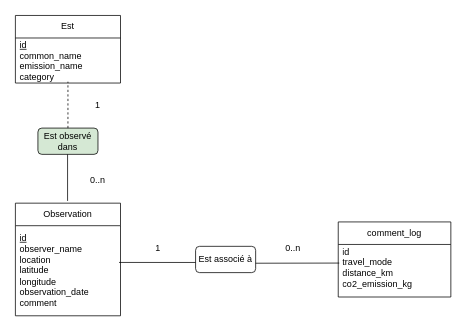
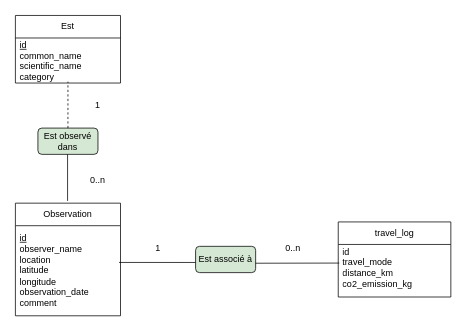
  <mxCell id="0" />
  <mxCell id="1" parent="0" />
  <mxCell id="2" value="Est" style="swimlane;fontStyle=0;childLayout=stackLayout;horizontal=1;startSize=30;horizontalStack=0;resizeParent=1;resizeParentMax=0;resizeLast=0;collapsible=1;marginBottom=0;whiteSpace=wrap;html=1;" parent="1" vertex="1"><mxGeometry x="20" y="20" width="140" height="90" as="geometry" /></mxCell>
- <mxCell id="3" value="&lt;div&gt;&lt;u&gt;id&lt;/u&gt;&lt;/div&gt;&lt;div&gt;common_name&lt;/div&gt;&lt;div&gt;emission_name&lt;/div&gt;&lt;div&gt;category&lt;/div&gt;" style="text;strokeColor=none;fillColor=none;align=left;verticalAlign=middle;spacingLeft=4;spacingRight=4;overflow=hidden;points=[[0,0.5],[1,0.5]];portConstraint=eastwest;rotatable=0;whiteSpace=wrap;html=1;" parent="2" vertex="1"><mxGeometry y="30" width="140" height="60" as="geometry" /></mxCell>
+ <mxCell id="3" value="&lt;div&gt;&lt;u&gt;id&lt;/u&gt;&lt;/div&gt;&lt;div&gt;common_name&lt;/div&gt;&lt;div&gt;scientific_name&lt;/div&gt;&lt;div&gt;category&lt;/div&gt;" style="text;strokeColor=none;fillColor=none;align=left;verticalAlign=middle;spacingLeft=4;spacingRight=4;overflow=hidden;points=[[0,0.5],[1,0.5]];portConstraint=eastwest;rotatable=0;whiteSpace=wrap;html=1;" parent="2" vertex="1"><mxGeometry y="30" width="140" height="60" as="geometry" /></mxCell>
  <mxCell id="4" value="Observation" style="swimlane;fontStyle=0;childLayout=stackLayout;horizontal=1;startSize=30;horizontalStack=0;resizeParent=1;resizeParentMax=0;resizeLast=0;collapsible=1;marginBottom=0;whiteSpace=wrap;html=1;" parent="1" vertex="1"><mxGeometry x="20" y="270" width="140" height="150" as="geometry" /></mxCell>
  <mxCell id="5" value="&lt;div&gt;&lt;u&gt;id&lt;/u&gt;&lt;/div&gt;&lt;div&gt;observer_name&lt;/div&gt;&lt;div&gt;location&lt;/div&gt;&lt;div&gt;latitude&lt;/div&gt;&lt;div&gt;longitude&lt;/div&gt;&lt;div&gt;observation_date&lt;/div&gt;&lt;div&gt;comment&lt;/div&gt;" style="text;strokeColor=none;fillColor=none;align=left;verticalAlign=middle;spacingLeft=4;spacingRight=4;overflow=hidden;points=[[0,0.5],[1,0.5]];portConstraint=eastwest;rotatable=0;whiteSpace=wrap;html=1;" parent="4" vertex="1"><mxGeometry y="30" width="140" height="120" as="geometry" /></mxCell>
- <mxCell id="6" value="comment_log" style="swimlane;fontStyle=0;childLayout=stackLayout;horizontal=1;startSize=30;horizontalStack=0;resizeParent=1;resizeParentMax=0;resizeLast=0;collapsible=1;marginBottom=0;whiteSpace=wrap;html=1;" parent="1" vertex="1"><mxGeometry x="450" y="295" width="150" height="100" as="geometry" /></mxCell>
+ <mxCell id="6" value="travel_log" style="swimlane;fontStyle=0;childLayout=stackLayout;horizontal=1;startSize=30;horizontalStack=0;resizeParent=1;resizeParentMax=0;resizeLast=0;collapsible=1;marginBottom=0;whiteSpace=wrap;html=1;" parent="1" vertex="1"><mxGeometry x="450" y="295" width="150" height="100" as="geometry" /></mxCell>
  <mxCell id="7" value="&lt;div&gt;id&lt;/div&gt;travel_mode&lt;div&gt;&lt;div&gt;distance_km&lt;/div&gt;&lt;div&gt;co2_emission_kg&lt;/div&gt;&lt;/div&gt;&lt;div&gt;&lt;br&gt;&lt;/div&gt;" style="text;strokeColor=none;fillColor=none;align=left;verticalAlign=middle;spacingLeft=4;spacingRight=4;overflow=hidden;points=[[0,0.5],[1,0.5]];portConstraint=eastwest;rotatable=0;whiteSpace=wrap;html=1;" parent="6" vertex="1"><mxGeometry y="30" width="150" height="70" as="geometry" /></mxCell>
- <mxCell id="8" value="Est associé à" style="rounded=1;whiteSpace=wrap;html=1;" parent="1" vertex="1"><mxGeometry x="260" y="327.5" width="80" height="35" as="geometry" /></mxCell>
+ <mxCell id="8" value="Est associé à" style="rounded=1;whiteSpace=wrap;html=1;fillColor=#d5e8d4;" parent="1" vertex="1"><mxGeometry x="260" y="327.5" width="80" height="35" as="geometry" /></mxCell>
  <mxCell id="9" value="" style="endArrow=none;html=1;rounded=0;exitX=0.986;exitY=0.408;exitDx=0;exitDy=0;exitPerimeter=0;" parent="1" source="5" edge="1"><mxGeometry width="50" height="50" relative="1" as="geometry"><mxPoint x="170" y="340" as="sourcePoint" /><mxPoint x="260" y="349" as="targetPoint" /></mxGeometry></mxCell>
  <mxCell id="10" value="" style="endArrow=none;html=1;rounded=0;entryX=0.009;entryY=0.354;entryDx=0;entryDy=0;entryPerimeter=0;" parent="1" target="7" edge="1"><mxGeometry width="50" height="50" relative="1" as="geometry"><mxPoint x="340" y="350" as="sourcePoint" /><mxPoint x="300" y="230" as="targetPoint" /></mxGeometry></mxCell>
  <mxCell id="11" value="1" style="text;html=1;align=center;verticalAlign=middle;whiteSpace=wrap;rounded=0;" parent="1" vertex="1"><mxGeometry x="190" y="320" width="40" height="20" as="geometry" /></mxCell>
  <mxCell id="12" value="0..n" style="text;html=1;align=center;verticalAlign=middle;whiteSpace=wrap;rounded=0;" parent="1" vertex="1"><mxGeometry x="370" y="320" width="40" height="20" as="geometry" /></mxCell>
  <mxCell id="13" value="Est observé dans" style="rounded=1;whiteSpace=wrap;html=1;fillColor=#d5e8d4;" parent="1" vertex="1"><mxGeometry x="50" y="170" width="80" height="35" as="geometry" /></mxCell>
  <mxCell id="14" value="" style="endArrow=none;html=1;rounded=0;exitX=0.5;exitY=0;exitDx=0;exitDy=0;entryX=0.5;entryY=0.97;entryDx=0;entryDy=0;entryPerimeter=0;dashed=1;" parent="1" source="13" target="3" edge="1"><mxGeometry width="50" height="50" relative="1" as="geometry"><mxPoint x="250" y="280" as="sourcePoint" /><mxPoint x="300" y="230" as="targetPoint" /></mxGeometry></mxCell>
  <mxCell id="15" value="" style="endArrow=none;html=1;rounded=0;exitX=0.5;exitY=0;exitDx=0;exitDy=0;entryX=0.5;entryY=0.97;entryDx=0;entryDy=0;entryPerimeter=0;" parent="1" edge="1"><mxGeometry width="50" height="50" relative="1" as="geometry"><mxPoint x="89.5" y="267" as="sourcePoint" /><mxPoint x="89.5" y="205" as="targetPoint" /></mxGeometry></mxCell>
  <mxCell id="16" value="1" style="text;html=1;align=center;verticalAlign=middle;whiteSpace=wrap;rounded=0;" parent="1" vertex="1"><mxGeometry x="110" y="130" width="40" height="20" as="geometry" /></mxCell>
  <mxCell id="17" value="0..n" style="text;html=1;align=center;verticalAlign=middle;whiteSpace=wrap;rounded=0;" parent="1" vertex="1"><mxGeometry x="110" y="230" width="40" height="20" as="geometry" /></mxCell>
